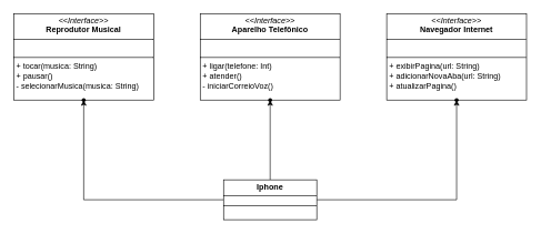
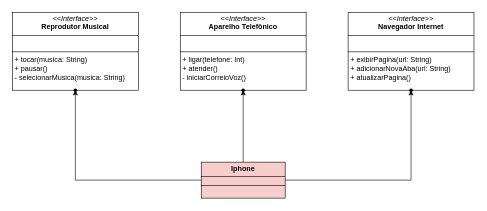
  <mxCell id="0" />
  <mxCell id="1" parent="0" />
  <mxCell id="2" value="&lt;p style=&quot;margin:0px;margin-top:4px;text-align:center;&quot;&gt;&lt;i&gt;&amp;lt;&amp;lt;Interface&amp;gt;&amp;gt;&lt;/i&gt;&lt;br&gt;&lt;b&gt;Reprodutor Musical&lt;/b&gt;&lt;/p&gt;&lt;hr size=&quot;1&quot; style=&quot;border-style:solid;&quot;&gt;&lt;p style=&quot;margin:0px;margin-left:4px;&quot;&gt;&lt;br&gt;&lt;/p&gt;&lt;hr size=&quot;1&quot; style=&quot;border-style:solid;&quot;&gt;&lt;p style=&quot;margin:0px;margin-left:4px;&quot;&gt;+ tocar(musica: String)&lt;br&gt;+ pausar()&lt;/p&gt;&lt;p style=&quot;margin:0px;margin-left:4px;&quot;&gt;- selecionarMusica(musica: String)&lt;/p&gt;" style="verticalAlign=top;align=left;overflow=fill;html=1;whiteSpace=wrap;" vertex="1" parent="1"><mxGeometry x="20" y="20" width="210" height="130" as="geometry" /></mxCell>
  <mxCell id="3" value="&lt;p style=&quot;margin:0px;margin-top:4px;text-align:center;&quot;&gt;&lt;i&gt;&amp;lt;&amp;lt;Interface&amp;gt;&amp;gt;&lt;/i&gt;&lt;br&gt;&lt;b&gt;Aparelho Telefônico&lt;/b&gt;&lt;/p&gt;&lt;hr size=&quot;1&quot; style=&quot;border-style:solid;&quot;&gt;&lt;p style=&quot;margin:0px;margin-left:4px;&quot;&gt;&lt;br&gt;&lt;/p&gt;&lt;hr size=&quot;1&quot; style=&quot;border-style:solid;&quot;&gt;&lt;p style=&quot;margin:0px;margin-left:4px;&quot;&gt;+ ligar(telefone: Int)&lt;br&gt;+ atender()&lt;/p&gt;&lt;p style=&quot;margin:0px;margin-left:4px;&quot;&gt;- iniciarCorreioVoz()&lt;/p&gt;" style="verticalAlign=top;align=left;overflow=fill;html=1;whiteSpace=wrap;" vertex="1" parent="1"><mxGeometry x="300" y="20" width="210" height="130" as="geometry" /></mxCell>
  <mxCell id="4" value="&lt;p style=&quot;margin:0px;margin-top:4px;text-align:center;&quot;&gt;&lt;i&gt;&amp;lt;&amp;lt;Interface&amp;gt;&amp;gt;&lt;/i&gt;&lt;br&gt;&lt;b&gt;Navegador Internet&lt;/b&gt;&lt;/p&gt;&lt;hr size=&quot;1&quot; style=&quot;border-style:solid;&quot;&gt;&lt;p style=&quot;margin:0px;margin-left:4px;&quot;&gt;&lt;br&gt;&lt;/p&gt;&lt;hr size=&quot;1&quot; style=&quot;border-style:solid;&quot;&gt;&lt;p style=&quot;margin:0px;margin-left:4px;&quot;&gt;+ exibirPagina(url: String)&lt;br&gt;+ adicionarNovaAba(url: String)&lt;/p&gt;&lt;p style=&quot;margin:0px;margin-left:4px;&quot;&gt;+ atualizarPagina()&lt;/p&gt;" style="verticalAlign=top;align=left;overflow=fill;html=1;whiteSpace=wrap;" vertex="1" parent="1"><mxGeometry x="580" y="20" width="210" height="130" as="geometry" /></mxCell>
  <mxCell id="5" value="" style="edgeStyle=orthogonalEdgeStyle;rounded=0;orthogonalLoop=1;jettySize=auto;html=1;" edge="1" parent="1" source="8" target="9"><mxGeometry relative="1" as="geometry" /></mxCell>
  <mxCell id="6" value="" style="edgeStyle=orthogonalEdgeStyle;rounded=0;orthogonalLoop=1;jettySize=auto;html=1;" edge="1" parent="1" source="8" target="10"><mxGeometry relative="1" as="geometry" /></mxCell>
  <mxCell id="7" value="" style="edgeStyle=orthogonalEdgeStyle;rounded=0;orthogonalLoop=1;jettySize=auto;html=1;" edge="1" parent="1" source="8" target="11"><mxGeometry relative="1" as="geometry" /></mxCell>
- <mxCell id="8" value="&lt;p style=&quot;margin:0px;margin-top:4px;text-align:center;&quot;&gt;&lt;b&gt;Iphone&lt;/b&gt;&lt;/p&gt;&lt;hr size=&quot;1&quot; style=&quot;border-style:solid;&quot;&gt;&lt;div style=&quot;height:2px;&quot;&gt;&lt;/div&gt;&lt;hr size=&quot;1&quot; style=&quot;border-style:solid;&quot;&gt;&lt;div style=&quot;height:2px;&quot;&gt;&lt;/div&gt;" style="verticalAlign=top;align=left;overflow=fill;html=1;whiteSpace=wrap;" vertex="1" parent="1"><mxGeometry x="335" y="270" width="140" height="60" as="geometry" /></mxCell>
+ <mxCell id="8" value="&lt;p style=&quot;margin:0px;margin-top:4px;text-align:center;&quot;&gt;&lt;b&gt;Iphone&lt;/b&gt;&lt;/p&gt;&lt;hr size=&quot;1&quot; style=&quot;border-style:solid;&quot;&gt;&lt;div style=&quot;height:2px;&quot;&gt;&lt;/div&gt;&lt;hr size=&quot;1&quot; style=&quot;border-style:solid;&quot;&gt;&lt;div style=&quot;height:2px;&quot;&gt;&lt;/div&gt;" style="verticalAlign=top;align=left;overflow=fill;html=1;whiteSpace=wrap;fillColor=#f8cecc;" vertex="1" parent="1"><mxGeometry x="335" y="270" width="140" height="60" as="geometry" /></mxCell>
  <mxCell id="9" value="" style="shape=waypoint;sketch=0;size=6;pointerEvents=1;points=[];fillColor=default;resizable=0;rotatable=0;perimeter=centerPerimeter;snapToPoint=1;align=left;verticalAlign=top;" vertex="1" parent="1"><mxGeometry x="115" y="140" width="20" height="20" as="geometry" /></mxCell>
  <mxCell id="10" value="" style="shape=waypoint;sketch=0;size=6;pointerEvents=1;points=[];fillColor=default;resizable=0;rotatable=0;perimeter=centerPerimeter;snapToPoint=1;align=left;verticalAlign=top;" vertex="1" parent="1"><mxGeometry x="395" y="140" width="20" height="20" as="geometry" /></mxCell>
  <mxCell id="11" value="" style="shape=waypoint;sketch=0;size=6;pointerEvents=1;points=[];fillColor=default;resizable=0;rotatable=0;perimeter=centerPerimeter;snapToPoint=1;align=left;verticalAlign=top;" vertex="1" parent="1"><mxGeometry x="675" y="140" width="20" height="20" as="geometry" /></mxCell>
